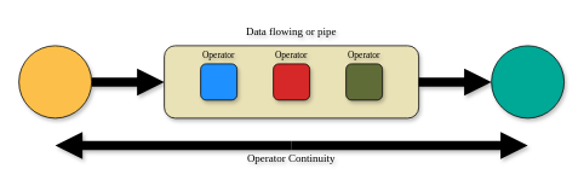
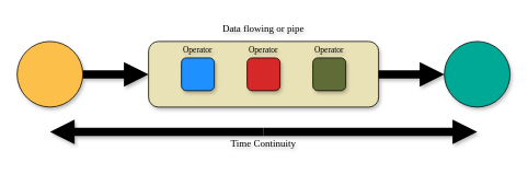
  <mxCell id="0" />
  <mxCell id="1" parent="0" />
  <mxCell id="2" value="" style="shape=arrow;endArrow=classic;html=1;rounded=0;strokeColor=none;fillColor=#000000;shadow=1;fontFamily=Fira Mono;textShadow=1;" edge="1" parent="1" source="3" target="4"><mxGeometry width="50" height="50" relative="1" as="geometry"><mxPoint x="60" y="90" as="sourcePoint" /><mxPoint x="-70" y="40" as="targetPoint" /><Array as="points"><mxPoint x="150" y="90" /></Array></mxGeometry></mxCell>
  <mxCell id="3" value="" style="ellipse;whiteSpace=wrap;html=1;aspect=fixed;fillColor=#FCBF49;strokeColor=#000000;shadow=1;fontFamily=Fira Mono;textShadow=1;" vertex="1" parent="1"><mxGeometry x="20" y="50" width="80" height="80" as="geometry" /></mxCell>
  <mxCell id="4" value="" style="rounded=1;whiteSpace=wrap;html=1;fillColor=#EAE2B7;strokeColor=#000000;shadow=1;fontFamily=Fira Mono;textShadow=1;" vertex="1" parent="1"><mxGeometry x="180" y="50" width="280" height="80" as="geometry" /></mxCell>
  <mxCell id="5" value="" style="rounded=1;whiteSpace=wrap;html=1;fillColor=#1E90FF;shadow=1;strokeColor=#000000;" vertex="1" parent="1"><mxGeometry x="220" y="70" width="40" height="40" as="geometry" /></mxCell>
  <mxCell id="6" value="" style="rounded=1;whiteSpace=wrap;html=1;fillColor=#D62828;shadow=1;strokeColor=#000000;" vertex="1" parent="1"><mxGeometry x="300" y="70" width="40" height="40" as="geometry" /></mxCell>
  <mxCell id="7" value="" style="rounded=1;whiteSpace=wrap;html=1;fillColor=#606C38;shadow=1;strokeColor=#000000;" vertex="1" parent="1"><mxGeometry x="380" y="70" width="40" height="40" as="geometry" /></mxCell>
  <mxCell id="8" value="" style="ellipse;whiteSpace=wrap;html=1;aspect=fixed;fillColor=#00A896;strokeColor=#000000;shadow=1;fontFamily=Fira Mono;textShadow=1;" vertex="1" parent="1"><mxGeometry x="540" y="50" width="80" height="80" as="geometry" /></mxCell>
  <mxCell id="9" value="" style="shape=arrow;endArrow=classic;html=1;rounded=0;strokeColor=none;fillColor=#000000;shadow=1;" edge="1" parent="1" source="4" target="8"><mxGeometry width="50" height="50" relative="1" as="geometry"><mxPoint x="260" y="140" as="sourcePoint" /><mxPoint x="310" y="90" as="targetPoint" /></mxGeometry></mxCell>
  <mxCell id="10" value="" style="shape=arrow;endArrow=classic;startArrow=classic;html=1;rounded=0;fillColor=#000000;strokeColor=none;shadow=1;" edge="1" parent="1"><mxGeometry width="100" height="100" relative="1" as="geometry"><mxPoint x="320" y="160" as="sourcePoint" /><mxPoint x="580" y="160" as="targetPoint" /></mxGeometry></mxCell>
  <mxCell id="11" value="" style="shape=arrow;endArrow=classic;startArrow=classic;html=1;rounded=0;fillColor=#000000;strokeColor=none;shadow=1;" edge="1" parent="1"><mxGeometry width="100" height="100" relative="1" as="geometry"><mxPoint x="320" y="160" as="sourcePoint" /><mxPoint x="60" y="160" as="targetPoint" /></mxGeometry></mxCell>
  <mxCell id="12" value="Data flowing or pipe" style="text;html=1;align=center;verticalAlign=middle;whiteSpace=wrap;rounded=0;shadow=1;fontFamily=Fira Mono;textShadow=1;fontColor=#000000;" vertex="1" parent="1"><mxGeometry x="220" y="20" width="200" height="30" as="geometry" /></mxCell>
- <mxCell id="13" value="Operator Continuity" style="text;html=1;align=center;verticalAlign=middle;whiteSpace=wrap;rounded=0;shadow=1;fontFamily=Fira Mono;textShadow=1;fontColor=#000000;" vertex="1" parent="1"><mxGeometry x="220" y="160" width="200" height="30" as="geometry" /></mxCell>
+ <mxCell id="13" value="Time Continuity" style="text;html=1;align=center;verticalAlign=middle;whiteSpace=wrap;rounded=0;shadow=1;fontFamily=Fira Mono;textShadow=1;fontColor=#000000;" vertex="1" parent="1"><mxGeometry x="220" y="160" width="200" height="30" as="geometry" /></mxCell>
  <mxCell id="14" value="Operator" style="text;html=1;align=center;verticalAlign=middle;whiteSpace=wrap;rounded=0;shadow=1;fontFamily=Fira Mono;textShadow=1;fontSize=10;fontColor=#000000;" vertex="1" parent="1"><mxGeometry x="220" y="50" width="40" height="20" as="geometry" /></mxCell>
  <mxCell id="15" value="Operator" style="text;html=1;align=center;verticalAlign=middle;whiteSpace=wrap;rounded=0;shadow=1;fontFamily=Fira Mono;textShadow=1;fontSize=10;fontColor=#000000;" vertex="1" parent="1"><mxGeometry x="300" y="50" width="40" height="20" as="geometry" /></mxCell>
  <mxCell id="16" value="Operator" style="text;html=1;align=center;verticalAlign=middle;whiteSpace=wrap;rounded=0;shadow=1;fontFamily=Fira Mono;textShadow=1;fontSize=10;fontColor=#000000;" vertex="1" parent="1"><mxGeometry x="380" y="50" width="40" height="20" as="geometry" /></mxCell>
